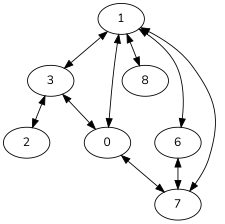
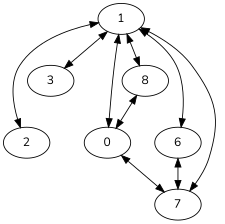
  digraph {
    fontname=Nunito
    node [fontname=Nunito]
    edge [dir=both fontname=Nunito]
    n1 [label=1]
    n2 [label=2]
    n3 [label=3]
    n4 [label=0]
    n5 [label=6]
    n6 [label=7]
    n7 [label=8]
-   n3 -> n2
+   n1 -> n2
    n1 -> n3
    n1 -> n4
    n1 -> n5
    n1 -> n6
    n1 -> n7
-   n3 -> n4
+   n7 -> n4
    n4 -> n6
    n5 -> n6
  }
